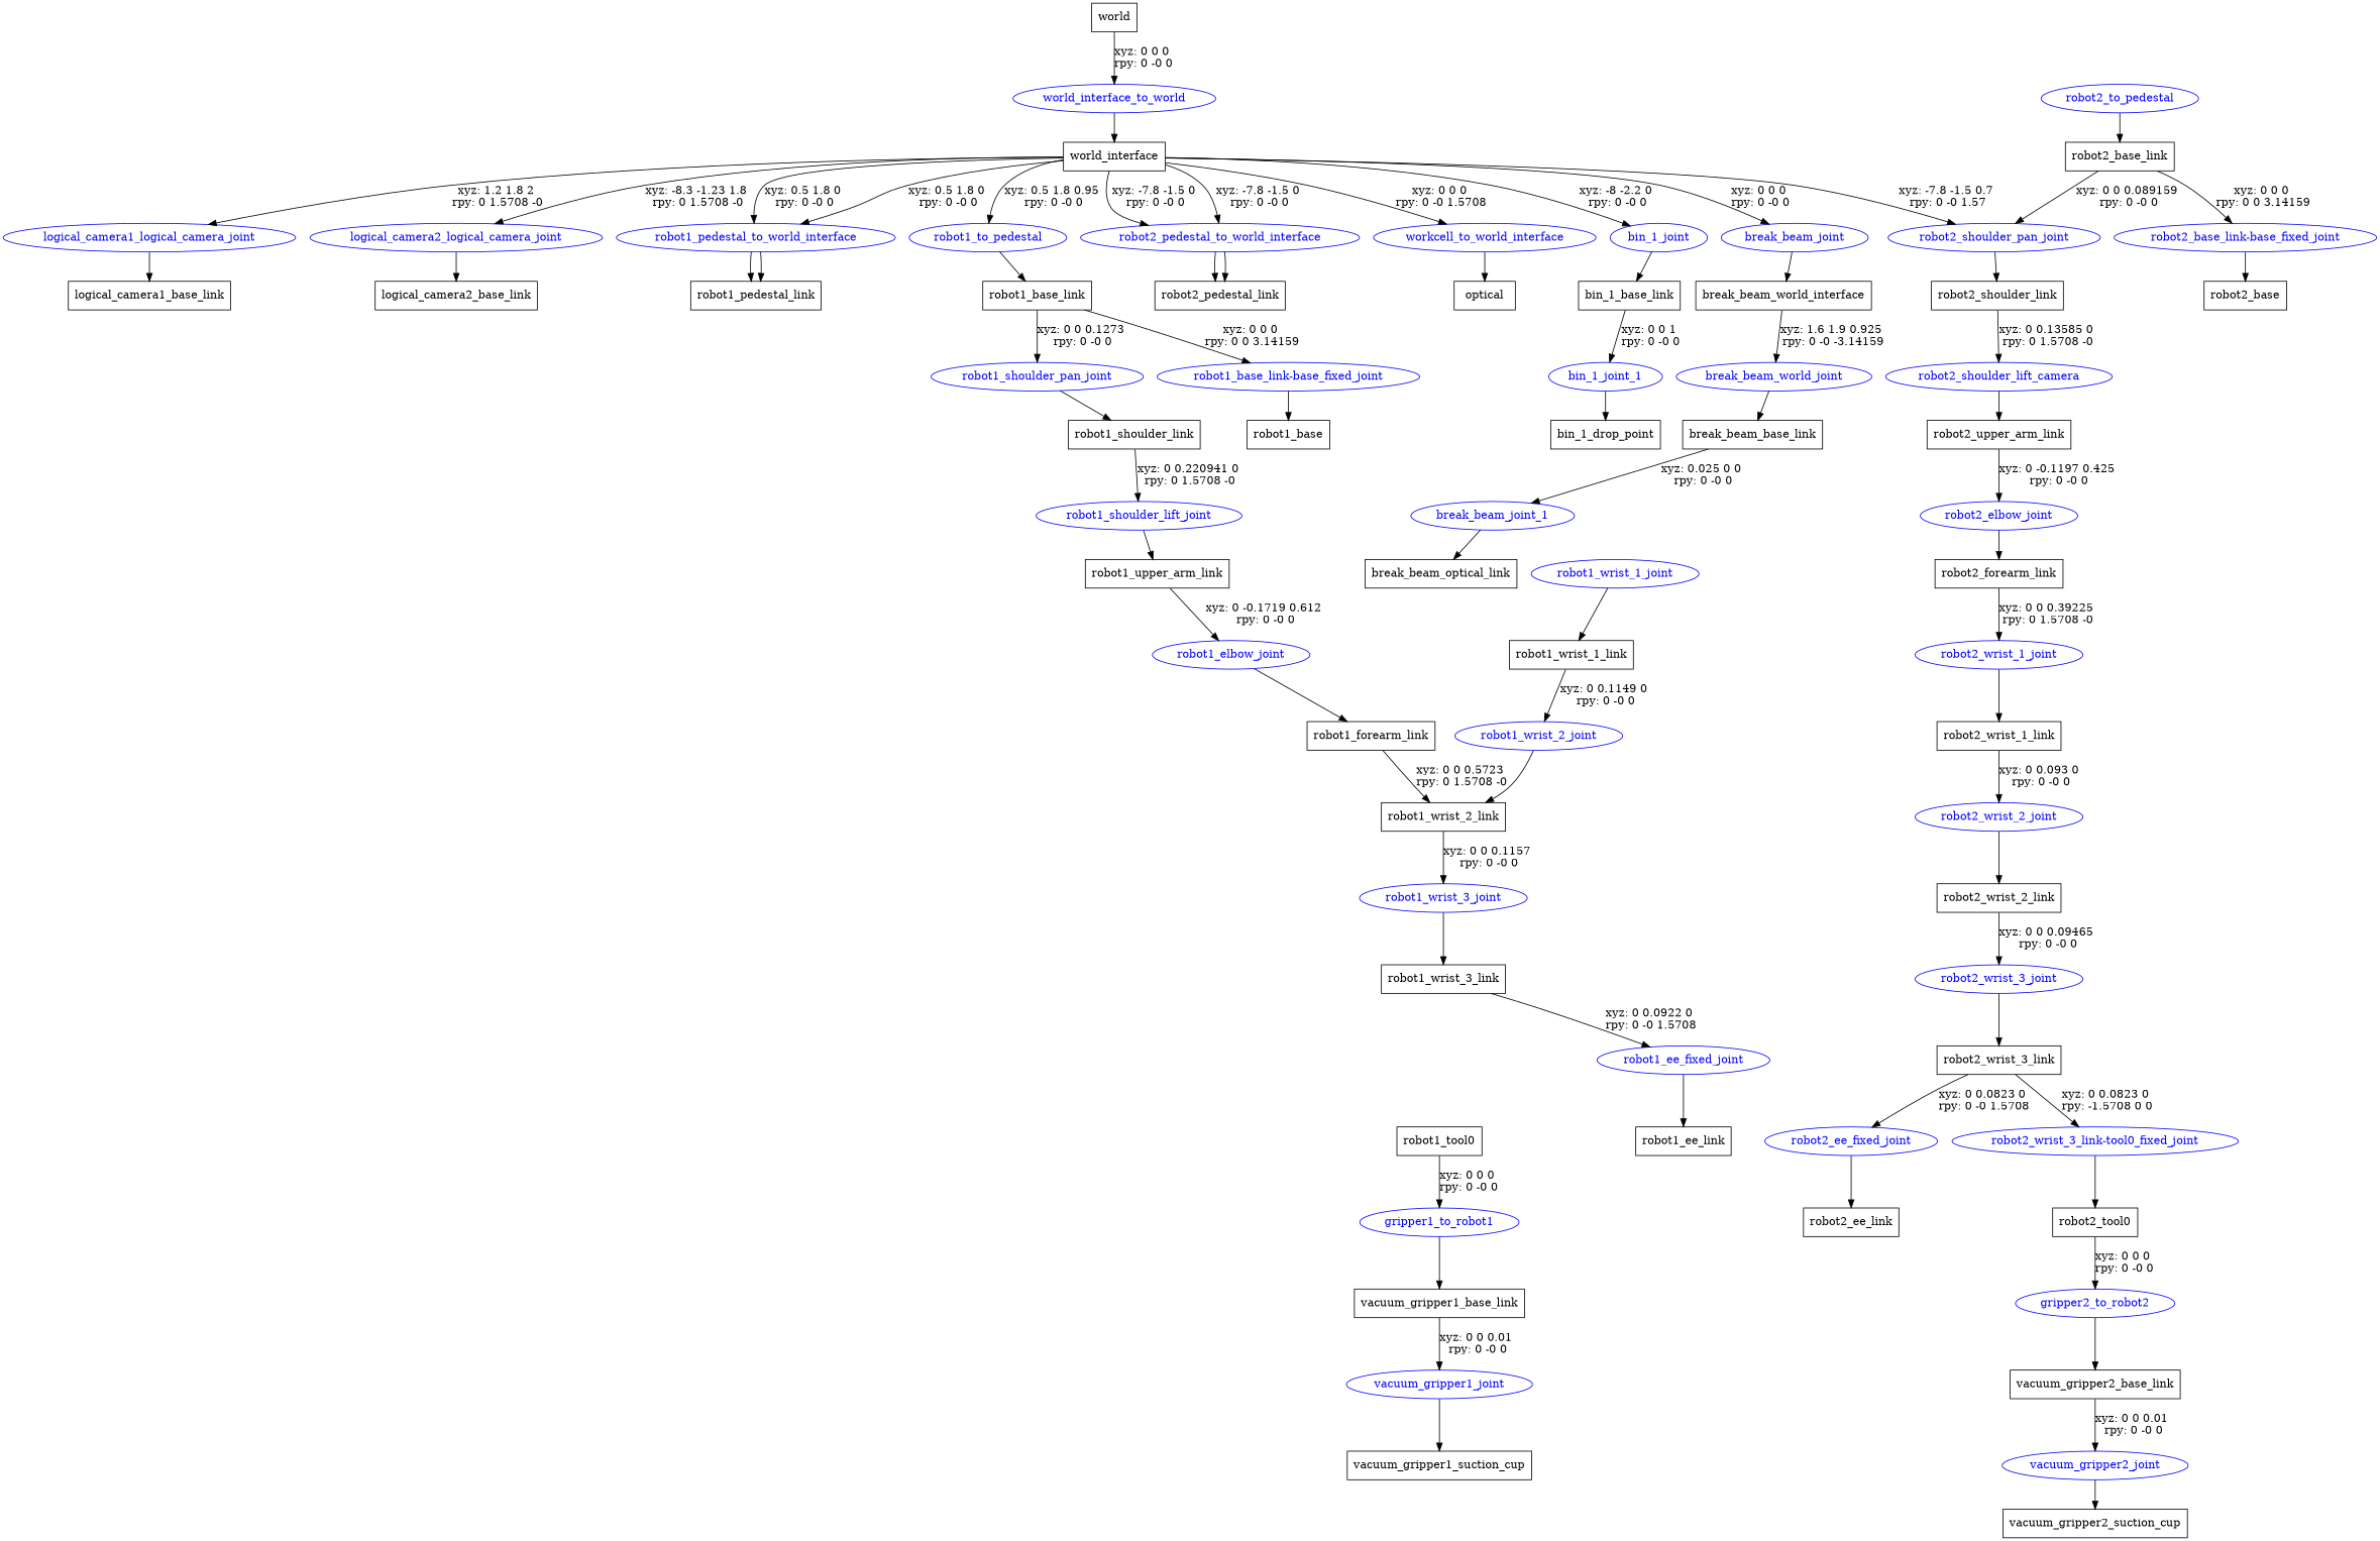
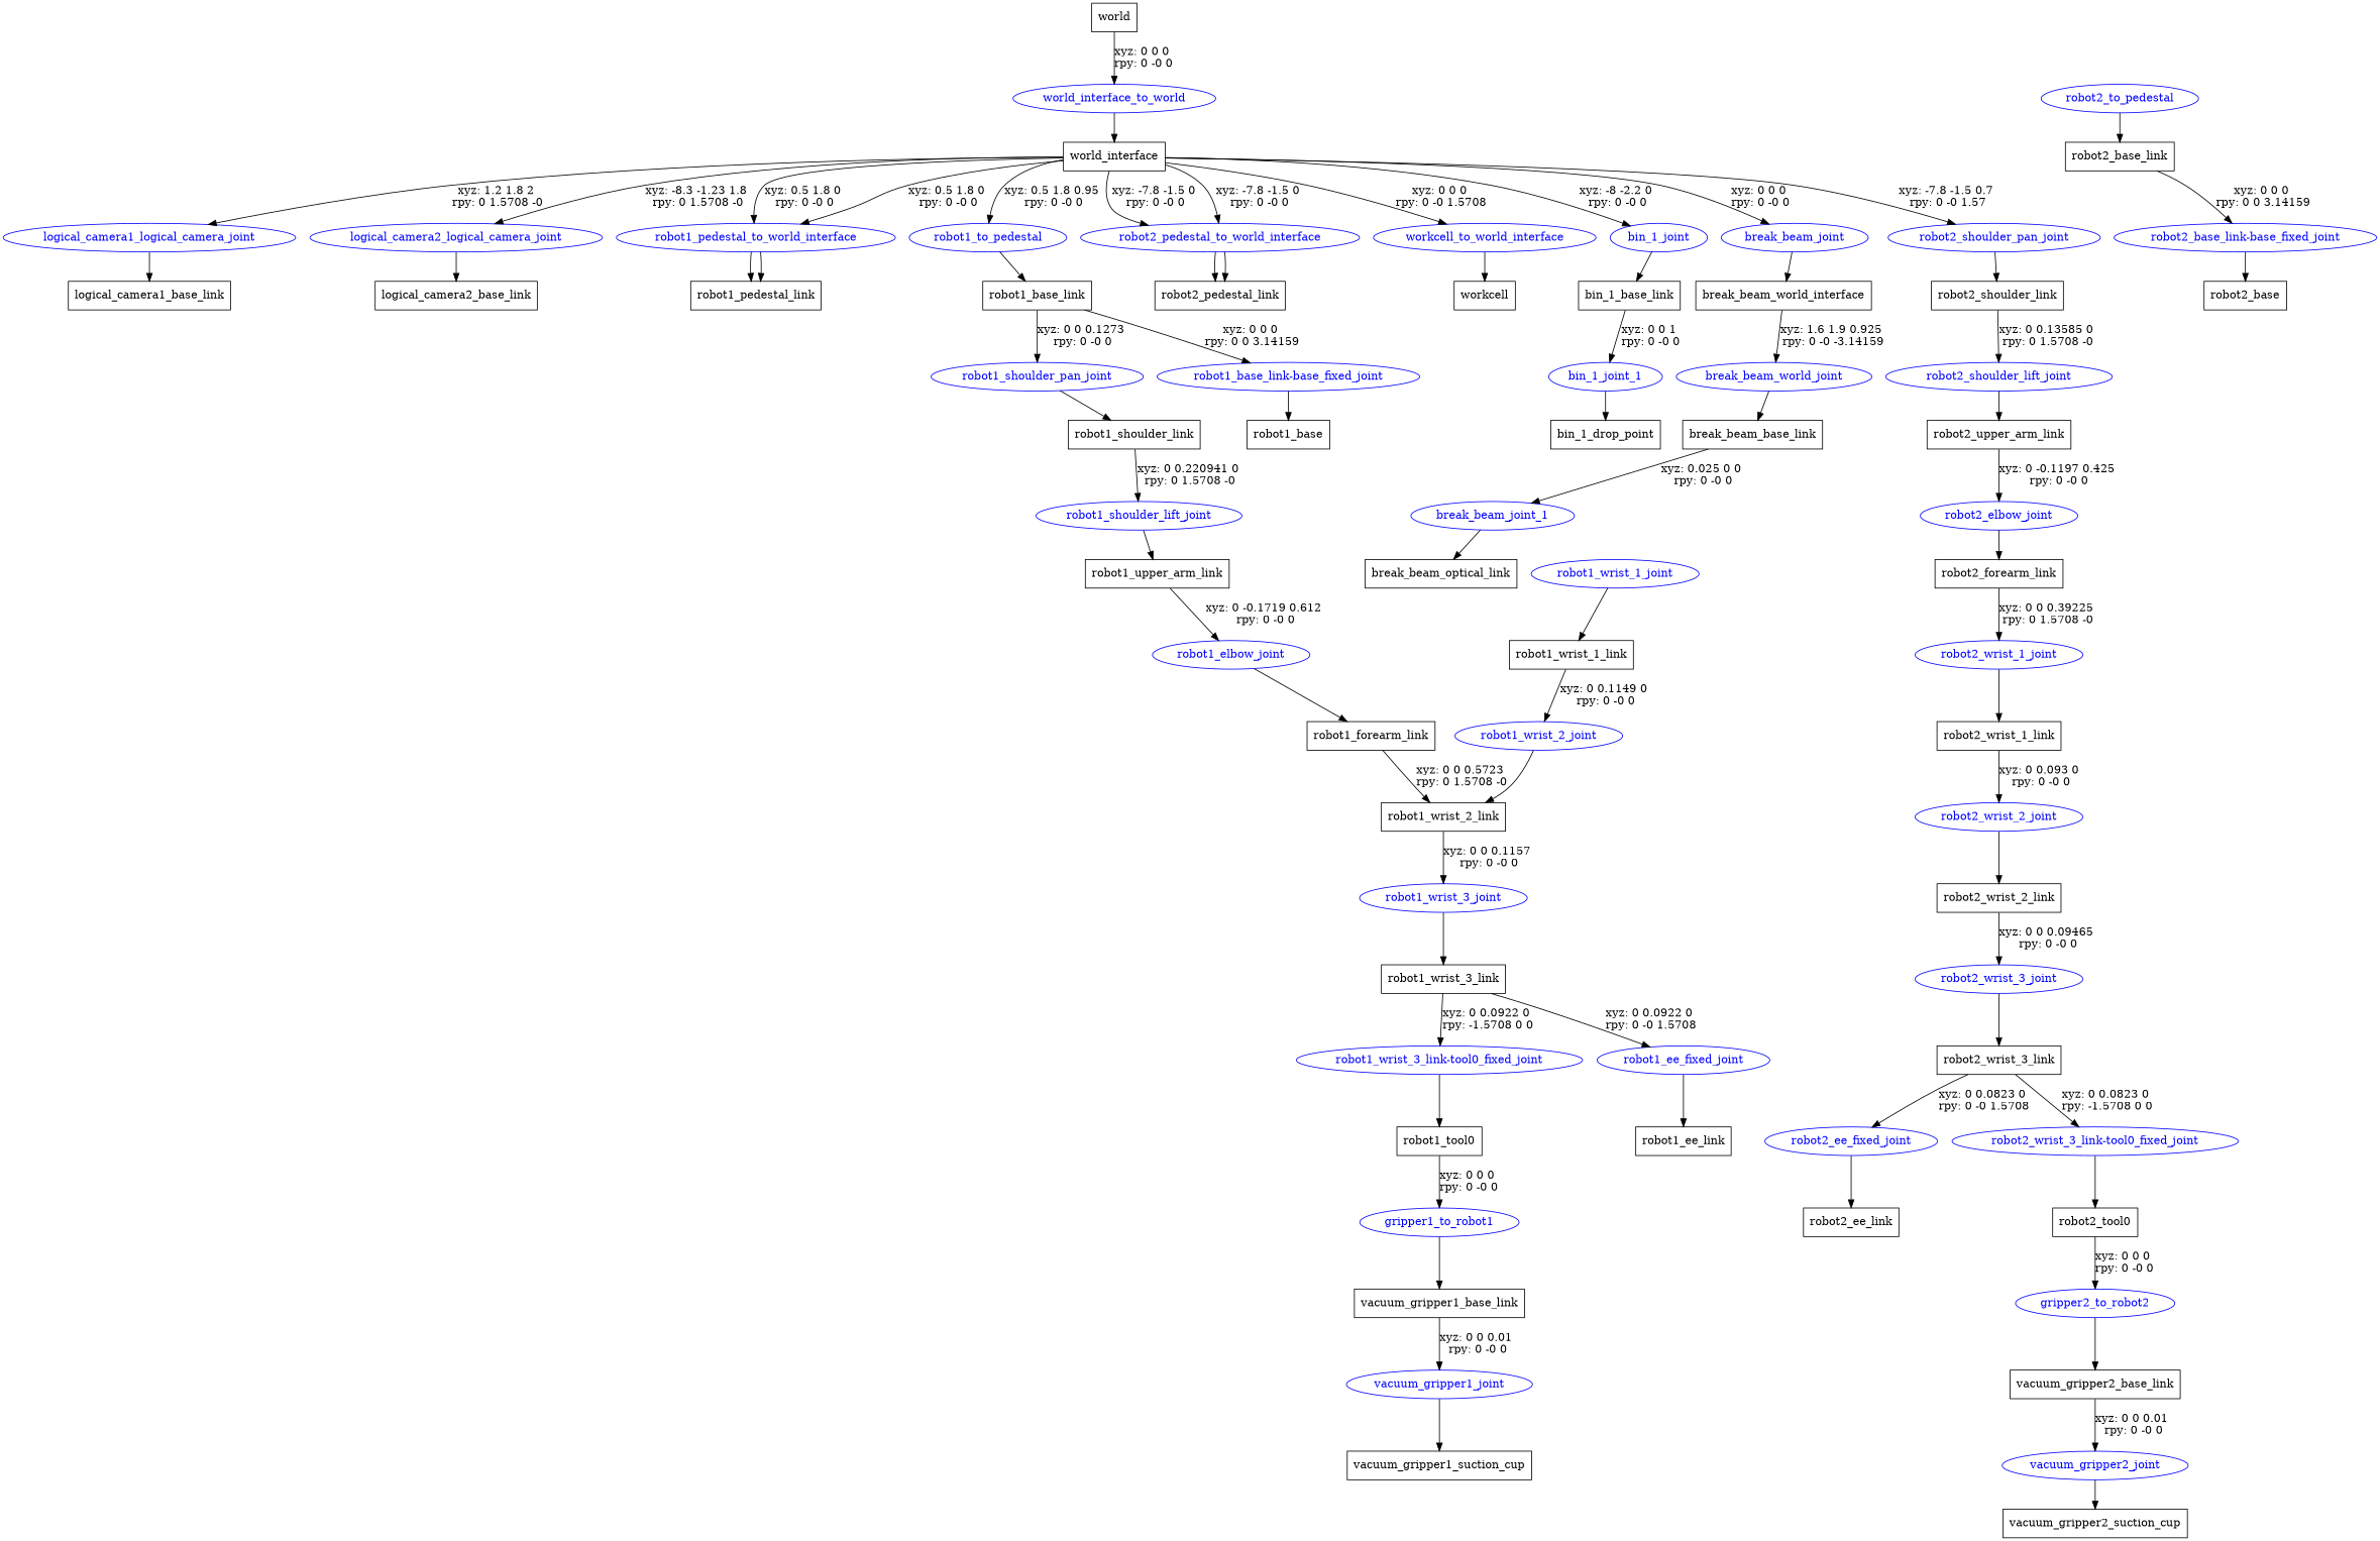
  digraph {
    node [shape=box]
    n1 [label=world]
    world_interface_to_world [color=blue fontcolor=blue shape=ellipse]
    n3 [label=world_interface]
    bin_1_joint [color=blue fontcolor=blue shape=ellipse]
    break_beam_joint [color=blue fontcolor=blue shape=ellipse]
    logical_camera1_logical_camera_joint [color=blue fontcolor=blue shape=ellipse]
    logical_camera2_logical_camera_joint [color=blue fontcolor=blue shape=ellipse]
    robot1_pedestal_to_world_interface [color=blue fontcolor=blue shape=ellipse]
    robot1_to_pedestal [color=blue fontcolor=blue shape=ellipse]
    robot2_pedestal_to_world_interface [color=blue fontcolor=blue shape=ellipse]
    workcell_to_world_interface [color=blue fontcolor=blue shape=ellipse]
    robot2_shoulder_pan_joint [color=blue fontcolor=blue shape=ellipse]
    n13 [label=bin_1_base_link]
    n14 [label=break_beam_world_interface]
    n15 [label=logical_camera1_base_link]
    n16 [label=logical_camera2_base_link]
    n17 [label=robot1_pedestal_link]
    n18 [label=robot1_base_link]
    n19 [label=robot2_pedestal_link]
    robot2_to_pedestal [color=blue fontcolor=blue shape=ellipse]
    n21 [label=robot2_base_link]
-   n22 [label=optical]
+   n22 [label=workcell]
    bin_1_joint_1 [color=blue fontcolor=blue shape=ellipse]
    n24 [label=bin_1_drop_point]
    break_beam_world_joint [color=blue fontcolor=blue shape=ellipse]
    n26 [label=break_beam_base_link]
    break_beam_joint_1 [color=blue fontcolor=blue shape=ellipse]
    n28 [label=break_beam_optical_link]
    "robot1_base_link-base_fixed_joint" [color=blue fontcolor=blue shape=ellipse]
    robot1_shoulder_pan_joint [color=blue fontcolor=blue shape=ellipse]
    n31 [label=robot1_base]
    n32 [label=robot1_shoulder_link]
    robot1_shoulder_lift_joint [color=blue fontcolor=blue shape=ellipse]
    n34 [label=robot1_upper_arm_link]
    robot1_elbow_joint [color=blue fontcolor=blue shape=ellipse]
    n36 [label=robot1_forearm_link]
    n37 [label=robot1_wrist_2_link]
    robot1_wrist_1_joint [color=blue fontcolor=blue shape=ellipse]
    n39 [label=robot1_wrist_1_link]
    robot1_wrist_2_joint [color=blue fontcolor=blue shape=ellipse]
    robot1_wrist_3_joint [color=blue fontcolor=blue shape=ellipse]
    n42 [label=robot1_wrist_3_link]
    robot1_ee_fixed_joint [color=blue fontcolor=blue shape=ellipse]
+   "robot1_wrist_3_link-tool0_fixed_joint" [color=blue fontcolor=blue shape=ellipse]
    n45 [label=robot1_ee_link]
    n46 [label=robot1_tool0]
    gripper1_to_robot1 [color=blue fontcolor=blue shape=ellipse]
    n48 [label=vacuum_gripper1_base_link]
    vacuum_gripper1_joint [color=blue fontcolor=blue shape=ellipse]
    n50 [label=vacuum_gripper1_suction_cup]
    "robot2_base_link-base_fixed_joint" [color=blue fontcolor=blue shape=ellipse]
    n52 [label=robot2_base]
    n53 [label=robot2_shoulder_link]
-   robot2_shoulder_lift_joint [color=blue fontcolor=blue shape=ellipse label=robot2_shoulder_lift_camera]
+   robot2_shoulder_lift_joint [color=blue fontcolor=blue shape=ellipse]
    n55 [label=robot2_upper_arm_link]
    robot2_elbow_joint [color=blue fontcolor=blue shape=ellipse]
    n57 [label=robot2_forearm_link]
    robot2_wrist_1_joint [color=blue fontcolor=blue shape=ellipse]
    n59 [label=robot2_wrist_1_link]
    robot2_wrist_2_joint [color=blue fontcolor=blue shape=ellipse]
    n61 [label=robot2_wrist_2_link]
    robot2_wrist_3_joint [color=blue fontcolor=blue shape=ellipse]
    n63 [label=robot2_wrist_3_link]
    robot2_ee_fixed_joint [color=blue fontcolor=blue shape=ellipse]
    "robot2_wrist_3_link-tool0_fixed_joint" [color=blue fontcolor=blue shape=ellipse]
    n66 [label=robot2_ee_link]
    n67 [label=robot2_tool0]
    gripper2_to_robot2 [color=blue fontcolor=blue shape=ellipse]
    n69 [label=vacuum_gripper2_base_link]
    vacuum_gripper2_joint [color=blue fontcolor=blue shape=ellipse]
    n71 [label=vacuum_gripper2_suction_cup]
    n1 -> world_interface_to_world [label="xyz: 0 0 0 \nrpy: 0 -0 0"]
    world_interface_to_world -> n3
    n3 -> bin_1_joint [label="xyz: -8 -2.2 0 \nrpy: 0 -0 0"]
    n3 -> break_beam_joint [label="xyz: 0 0 0 \nrpy: 0 -0 0"]
    n3 -> logical_camera1_logical_camera_joint [label="xyz: 1.2 1.8 2 \nrpy: 0 1.5708 -0"]
    n3 -> logical_camera2_logical_camera_joint [label="xyz: -8.3 -1.23 1.8 \nrpy: 0 1.5708 -0"]
    n3 -> robot1_pedestal_to_world_interface [label="xyz: 0.5 1.8 0 \nrpy: 0 -0 0"]
    n3 -> robot1_pedestal_to_world_interface [label="xyz: 0.5 1.8 0 \nrpy: 0 -0 0"]
    n3 -> robot1_to_pedestal [label="xyz: 0.5 1.8 0.95 \nrpy: 0 -0 0"]
    n3 -> robot2_pedestal_to_world_interface [label="xyz: -7.8 -1.5 0 \nrpy: 0 -0 0"]
    n3 -> robot2_pedestal_to_world_interface [label="xyz: -7.8 -1.5 0 \nrpy: 0 -0 0"]
    n3 -> workcell_to_world_interface [label="xyz: 0 0 0 \nrpy: 0 -0 1.5708"]
    n3 -> robot2_shoulder_pan_joint [label="xyz: -7.8 -1.5 0.7 \nrpy: 0 -0 1.57"]
    bin_1_joint -> n13
    break_beam_joint -> n14
    logical_camera1_logical_camera_joint -> n15
    logical_camera2_logical_camera_joint -> n16
    robot1_pedestal_to_world_interface -> n17
    robot1_pedestal_to_world_interface -> n17
    robot1_to_pedestal -> n18
    robot2_pedestal_to_world_interface -> n19
    robot2_pedestal_to_world_interface -> n19
    workcell_to_world_interface -> n22
    robot2_shoulder_pan_joint -> n53
    n13 -> bin_1_joint_1 [label="xyz: 0 0 1 \nrpy: 0 -0 0"]
    n14 -> break_beam_world_joint [label="xyz: 1.6 1.9 0.925 \nrpy: 0 -0 -3.14159"]
    n18 -> "robot1_base_link-base_fixed_joint" [label="xyz: 0 0 0 \nrpy: 0 0 3.14159"]
    n18 -> robot1_shoulder_pan_joint [label="xyz: 0 0 0.1273 \nrpy: 0 -0 0"]
    robot2_to_pedestal -> n21
-   n21 -> robot2_shoulder_pan_joint [label="xyz: 0 0 0.089159 \nrpy: 0 -0 0"]
    n21 -> "robot2_base_link-base_fixed_joint" [label="xyz: 0 0 0 \nrpy: 0 0 3.14159"]
    bin_1_joint_1 -> n24
    break_beam_world_joint -> n26
    n26 -> break_beam_joint_1 [label="xyz: 0.025 0 0 \nrpy: 0 -0 0"]
    break_beam_joint_1 -> n28
    "robot1_base_link-base_fixed_joint" -> n31
    robot1_shoulder_pan_joint -> n32
    n32 -> robot1_shoulder_lift_joint [label="xyz: 0 0.220941 0 \nrpy: 0 1.5708 -0"]
    robot1_shoulder_lift_joint -> n34
    n34 -> robot1_elbow_joint [label="xyz: 0 -0.1719 0.612 \nrpy: 0 -0 0"]
    robot1_elbow_joint -> n36
    n36 -> n37 [label="xyz: 0 0 0.5723 \nrpy: 0 1.5708 -0"]
    n37 -> robot1_wrist_3_joint [label="xyz: 0 0 0.1157 \nrpy: 0 -0 0"]
    robot1_wrist_1_joint -> n39
    n39 -> robot1_wrist_2_joint [label="xyz: 0 0.1149 0 \nrpy: 0 -0 0"]
    robot1_wrist_2_joint -> n37
    robot1_wrist_3_joint -> n42
    n42 -> robot1_ee_fixed_joint [label="xyz: 0 0.0922 0 \nrpy: 0 -0 1.5708"]
+   n42 -> "robot1_wrist_3_link-tool0_fixed_joint" [label="xyz: 0 0.0922 0 \nrpy: -1.5708 0 0"]
    robot1_ee_fixed_joint -> n45
+   "robot1_wrist_3_link-tool0_fixed_joint" -> n46
    n46 -> gripper1_to_robot1 [label="xyz: 0 0 0 \nrpy: 0 -0 0"]
    gripper1_to_robot1 -> n48
    n48 -> vacuum_gripper1_joint [label="xyz: 0 0 0.01 \nrpy: 0 -0 0"]
    vacuum_gripper1_joint -> n50
    "robot2_base_link-base_fixed_joint" -> n52
    n53 -> robot2_shoulder_lift_joint [label="xyz: 0 0.13585 0 \nrpy: 0 1.5708 -0"]
    robot2_shoulder_lift_joint -> n55
    n55 -> robot2_elbow_joint [label="xyz: 0 -0.1197 0.425 \nrpy: 0 -0 0"]
    robot2_elbow_joint -> n57
    n57 -> robot2_wrist_1_joint [label="xyz: 0 0 0.39225 \nrpy: 0 1.5708 -0"]
    robot2_wrist_1_joint -> n59
    n59 -> robot2_wrist_2_joint [label="xyz: 0 0.093 0 \nrpy: 0 -0 0"]
    robot2_wrist_2_joint -> n61
    n61 -> robot2_wrist_3_joint [label="xyz: 0 0 0.09465 \nrpy: 0 -0 0"]
    robot2_wrist_3_joint -> n63
    n63 -> robot2_ee_fixed_joint [label="xyz: 0 0.0823 0 \nrpy: 0 -0 1.5708"]
    n63 -> "robot2_wrist_3_link-tool0_fixed_joint" [label="xyz: 0 0.0823 0 \nrpy: -1.5708 0 0"]
    robot2_ee_fixed_joint -> n66
    "robot2_wrist_3_link-tool0_fixed_joint" -> n67
    n67 -> gripper2_to_robot2 [label="xyz: 0 0 0 \nrpy: 0 -0 0"]
    gripper2_to_robot2 -> n69
    n69 -> vacuum_gripper2_joint [label="xyz: 0 0 0.01 \nrpy: 0 -0 0"]
    vacuum_gripper2_joint -> n71
  }
